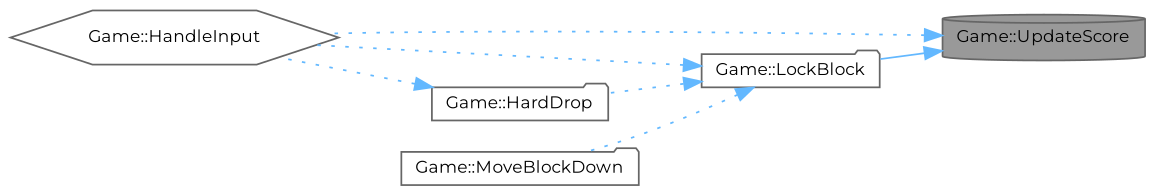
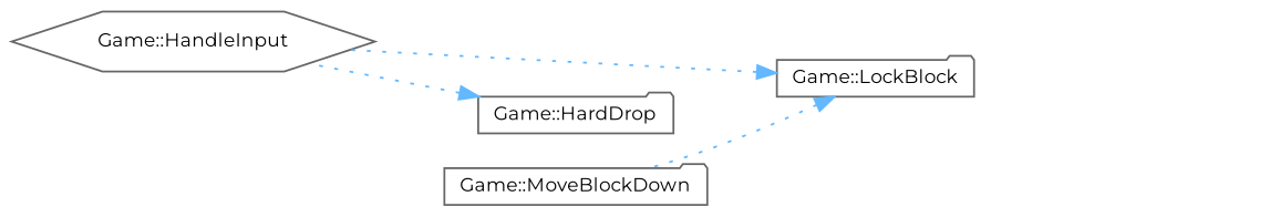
  digraph {
    fontname=Montserrat
    rankdir=RL
    node [color=grey40 fillcolor=white fontname=Montserrat fontsize=10 shape=folder style=filled]
    edge [color=steelblue1 dir=back fontname=Montserrat fontsize=10 labelfontname=Helvetica labelfontsize=10 style=dotted]
-   n1 [color=gray40 fillcolor=grey60 fontcolor=black height=0.2 label="Game::UpdateScore" shape=cylinder width=0.4]
    n2 [height=0.2 label="Game::HandleInput" shape=hexagon width=0.4]
    n3 [height=0.2 label="Game::LockBlock" width=0.4]
    n4 [height=0.2 label="Game::HardDrop" width=0.4]
    n5 [height=0.2 label="Game::MoveBlockDown" width=0.4]
-   n1 -> n2
-   n1 -> n3 [style=solid]
    n3 -> n2
-   n3 -> n4
    n3 -> n5
    n4 -> n2
  }
